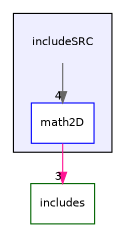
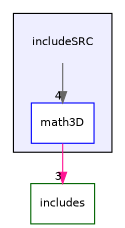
  digraph {
    compound=true
    node [color=blue fontname=Helvetica fontsize=10 shape=box fillcolor=white style=filled]
    edge [labeldistance=1.5 labelfontname=Helvetica labelfontsize=10]
    n1 [label=includeSRC shape=plaintext fillcolor="" style=""]
-   n2 [label=math2D]
+   n2 [label=math3D]
    n3 [color=darkgreen label=includes]
    subgraph cluster_1 {
      bgcolor="#eeeeff"
      pencolor=black
      n1
      n2
    }
    n1 -> n2 [color=gray40 headlabel=4]
    n2 -> n3 [color=deeppink headlabel=3]
  }
